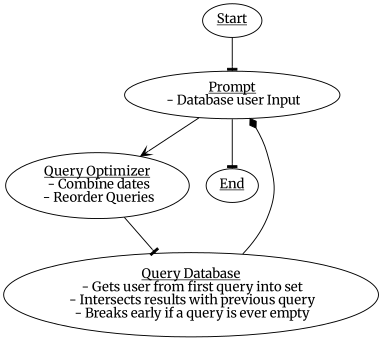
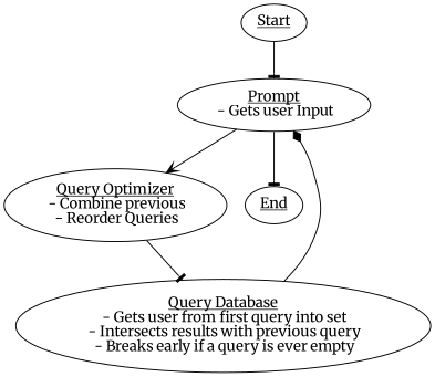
  digraph {
    fontname=Merriweather
    node [fontname=Merriweather]
    edge [arrowhead=tee fontname=Merriweather]
    n1 [label=<<u>Start</u>>]
-   n2 [label=<<u>Prompt</u><br/> - Database user Input>]
-   n3 [label=<<u>Query Optimizer</u><br/> - Combine dates<br/> - Reorder Queries>]
+   n2 [label=<<u>Prompt</u><br/> - Gets user Input>]
+   n3 [label=<<u>Query Optimizer</u><br/> - Combine previous<br/> - Reorder Queries>]
    n4 [label=<<u>End</u>>]
    n5 [label=<<u>Query Database</u><br/> - Gets user from first query into set<br/> - Intersects results with previous query<br/> - Breaks early if a query is ever empty>]
    n1 -> n2
    n2 -> n3 [arrowhead=vee]
    n2 -> n4
    n3 -> n5
    n5 -> n2 [arrowhead=diamond]
  }
